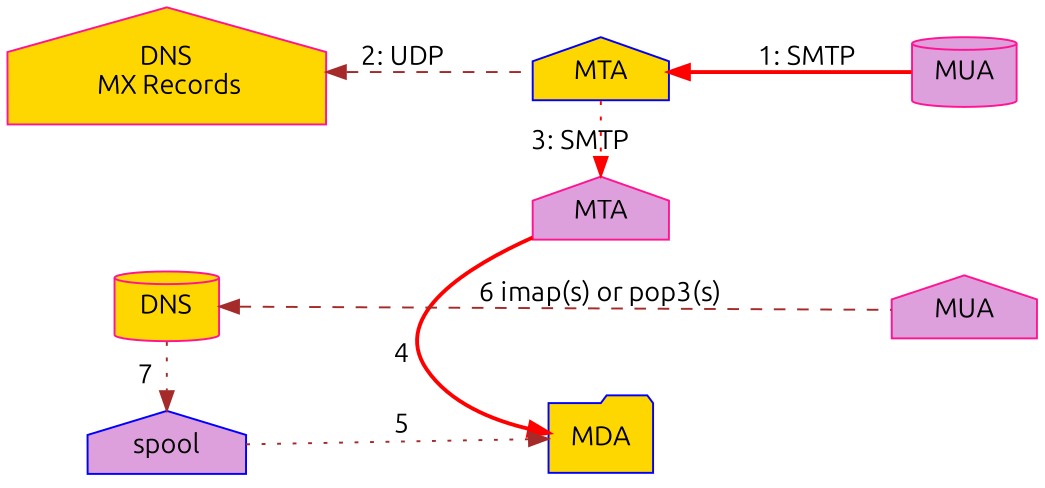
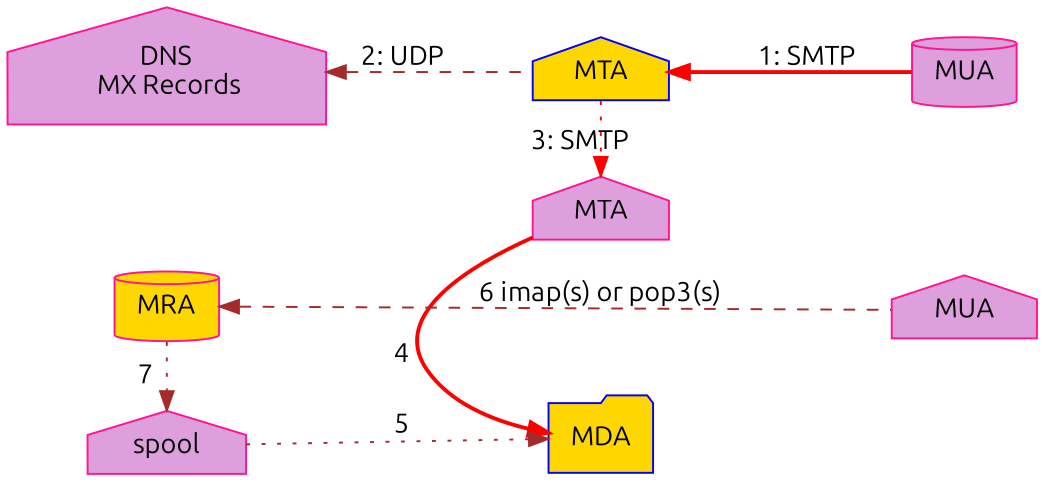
  digraph {
    concentrate=true
    fontname=Ubuntu
    rankdir=LR
    ranksep=0.5
    node [color=deeppink fillcolor=gold fontname=Ubuntu shape=house style=filled]
    edge [color=brown fontname=Ubuntu labelfloat=false style=dotted]
    MTA [color=blue]
    n2 [fillcolor=plum label=MTA]
    MDA [color=blue shape=folder]
-   MRA [shape=cylinder label=DNS]
-   spool [color=blue fillcolor=plum]
+   MRA [shape=cylinder]
+   spool [fillcolor=plum]
    MUA [fillcolor=plum shape=cylinder]
    n7 [fillcolor=plum label=MUA]
-   n8 [label="DNS\n MX Records"]
+   n8 [fillcolor=plum label="DNS\n MX Records"]
    subgraph sub_1 {
      rank=same
      MTA
      n2
      MDA
    }
    subgraph sub_2 {
      rank=same
      MRA
      spool
    }
    subgraph sub_3 {
      rank=same
      MUA
      n7
    }
    MTA -> n2 [color=red label="3: SMTP"]
    MTA -> MUA [color=red dir=back label="1: SMTP" minilen=4 style=bold]
    n2 -> MDA [color=red label=4 minilen=4 style=bold]
    MRA -> spool [label=7]
    MRA -> n7 [dir=back label="6 imap(s) or pop3(s)" style=dashed]
    spool -> MDA [label=5]
    n8 -> MTA [dir=back label="2: UDP" labelangle=30 style=dashed]
  }
